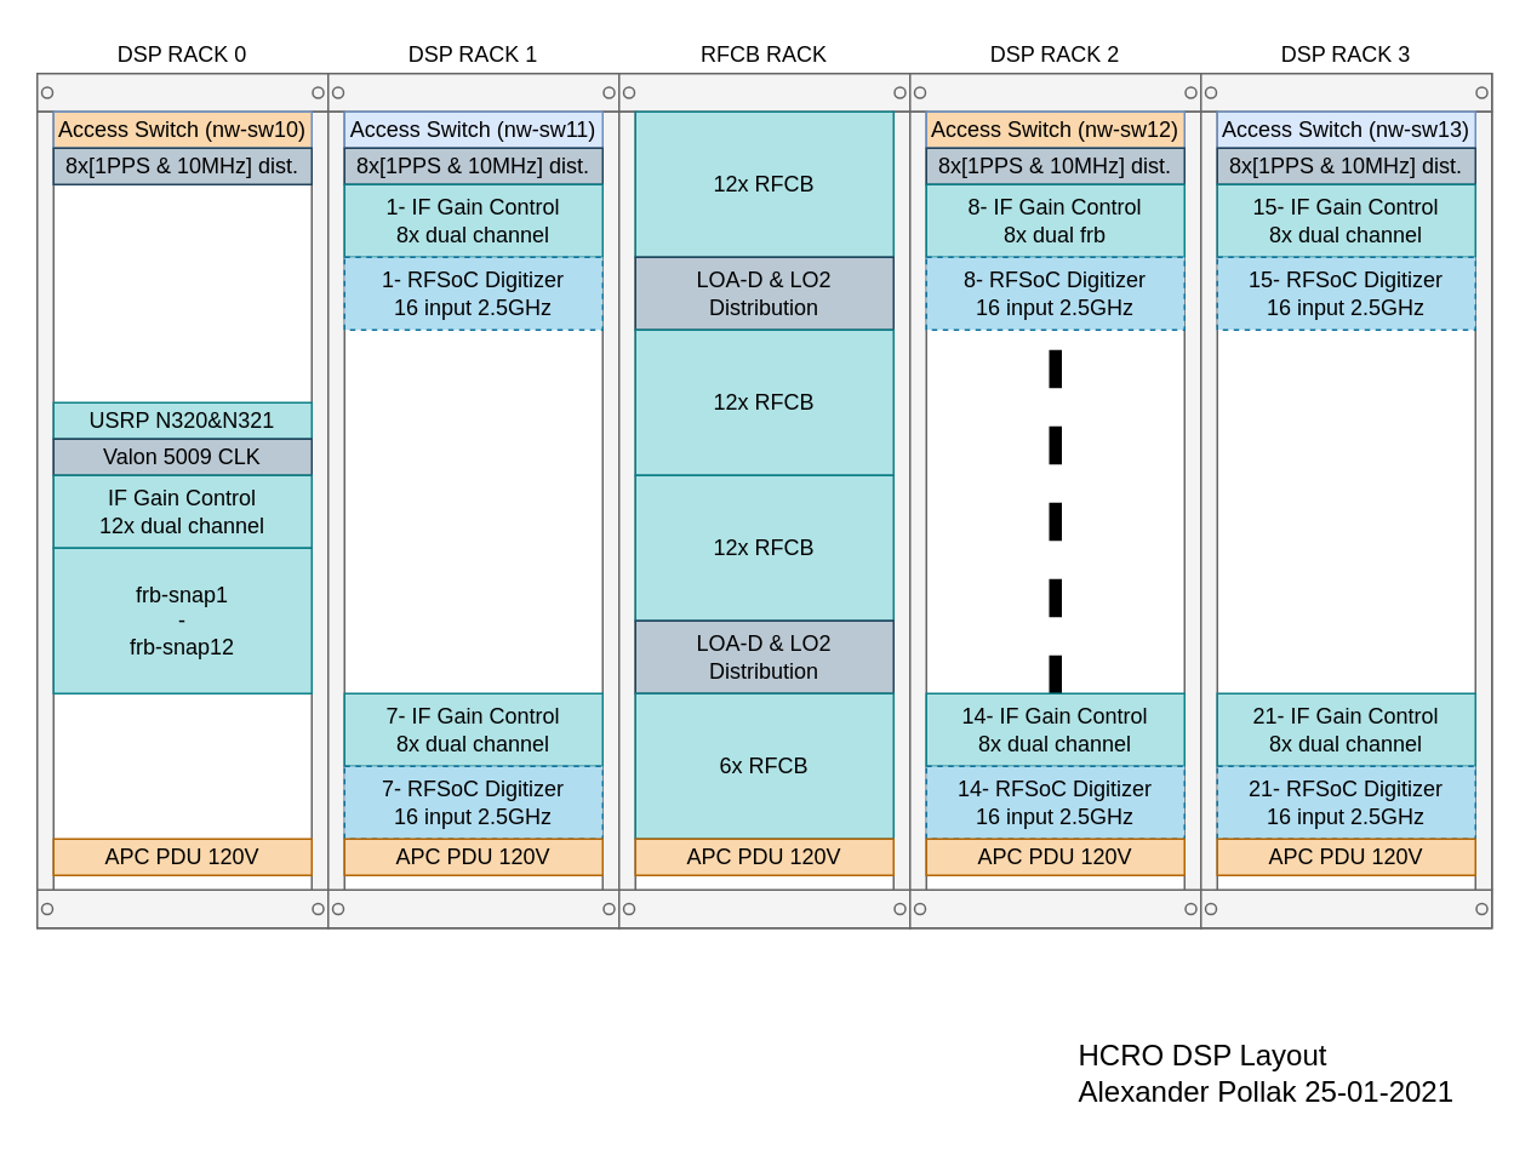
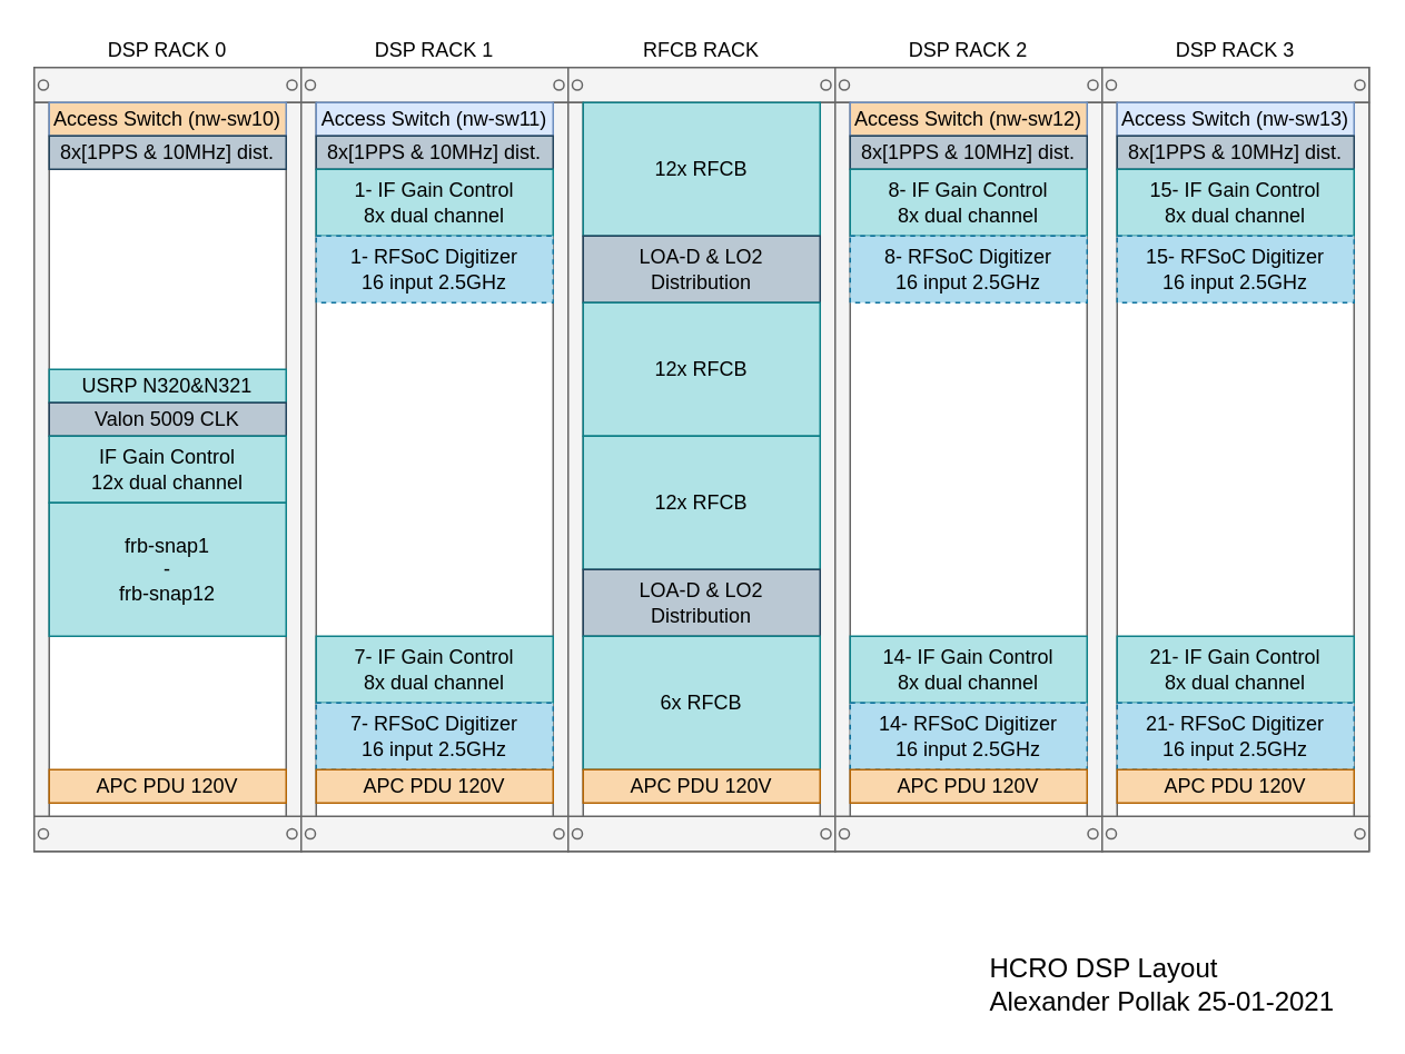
  <mxCell id="0" />
  <mxCell id="1" parent="0" />
  <mxCell id="2" value="" style="strokeColor=#666666;html=1;verticalLabelPosition=bottom;labelBackgroundColor=#ffffff;verticalAlign=top;outlineConnect=0;shadow=0;dashed=0;shape=mxgraph.rackGeneral.container;fillColor2=#f4f4f4;container=1;collapsible=0;childLayout=rack;allowGaps=1;marginLeft=9;marginRight=9;marginTop=21;marginBottom=22;textColor=#666666;numDisp=off;align=left;" parent="1" vertex="1"><mxGeometry y="40" width="160" height="470" as="geometry" x="20" /></mxCell>
  <mxCell id="3" value="Access Switch (nw-sw10)" style="rounded=0;whiteSpace=wrap;html=1;fillColor=#fad7ac;strokeColor=#6c8ebf;" vertex="1" parent="2"><mxGeometry x="9" y="21" width="142" height="20" as="geometry" /></mxCell>
  <mxCell id="4" value="8x[1PPS &amp;amp; 10MHz] dist." style="rounded=0;whiteSpace=wrap;html=1;fillColor=#bac8d3;strokeColor=#23445d;" vertex="1" parent="2"><mxGeometry x="9" y="41" width="142" height="20" as="geometry" /></mxCell>
  <mxCell id="5" value="USRP N320&amp;amp;N321" style="rounded=0;whiteSpace=wrap;html=1;fillColor=#b0e3e6;strokeColor=#0e8088;" vertex="1" parent="2"><mxGeometry x="9" y="181" width="142" height="20" as="geometry" /></mxCell>
  <mxCell id="6" value="Valon 5009 CLK" style="rounded=0;whiteSpace=wrap;html=1;fillColor=#bac8d3;strokeColor=#23445d;" vertex="1" parent="2"><mxGeometry x="9" y="201" width="142" height="20" as="geometry" /></mxCell>
  <mxCell id="7" value="IF Gain&amp;nbsp;Control&lt;br&gt;12x dual channel" style="rounded=0;whiteSpace=wrap;html=1;fillColor=#b0e3e6;strokeColor=#0e8088;" vertex="1" parent="2"><mxGeometry x="9" y="221" width="142" height="40" as="geometry" /></mxCell>
  <mxCell id="8" value="frb-snap1&lt;br&gt;-&lt;br&gt;frb-snap12" style="rounded=0;whiteSpace=wrap;html=1;fillColor=#b0e3e6;strokeColor=#0e8088;" vertex="1" parent="2"><mxGeometry x="9" y="261" width="142" height="80" as="geometry" /></mxCell>
  <mxCell id="9" value="APC PDU 120V" style="rounded=0;whiteSpace=wrap;html=1;fillColor=#fad7ac;strokeColor=#b46504;" vertex="1" parent="2"><mxGeometry x="9" y="421" width="142" height="20" as="geometry" /></mxCell>
  <mxCell id="10" value="" style="strokeColor=#666666;html=1;verticalLabelPosition=bottom;labelBackgroundColor=#ffffff;verticalAlign=top;outlineConnect=0;shadow=0;dashed=0;shape=mxgraph.rackGeneral.container;fillColor2=#f4f4f4;container=1;collapsible=0;childLayout=rack;allowGaps=1;marginLeft=9;marginRight=9;marginTop=21;marginBottom=22;textColor=#666666;numDisp=off;align=left;" parent="1" vertex="1"><mxGeometry x="180" y="40" width="160" height="470" as="geometry" /></mxCell>
  <mxCell id="11" value="Access Switch (nw-sw11)" style="rounded=0;whiteSpace=wrap;html=1;fillColor=#dae8fc;strokeColor=#6c8ebf;" vertex="1" parent="10"><mxGeometry x="9" y="21" width="142" height="20" as="geometry" /></mxCell>
  <mxCell id="12" value="8x[1PPS &amp;amp; 10MHz] dist." style="rounded=0;whiteSpace=wrap;html=1;fillColor=#bac8d3;strokeColor=#23445d;" vertex="1" parent="10"><mxGeometry x="9" y="41" width="142" height="20" as="geometry" /></mxCell>
  <mxCell id="13" value="1- IF Gain&amp;nbsp;Control&lt;br&gt;8x dual channel" style="rounded=0;whiteSpace=wrap;html=1;fillColor=#b0e3e6;strokeColor=#0e8088;" vertex="1" parent="10"><mxGeometry x="9" y="61" width="142" height="40" as="geometry" /></mxCell>
  <mxCell id="14" value="1- RFSoC Digitizer&lt;br&gt;16 input 2.5GHz" style="rounded=0;whiteSpace=wrap;html=1;strokeColor=#10739e;dashed=1;fillColor=#b1ddf0;" parent="10" vertex="1"><mxGeometry x="9" y="101" width="142" height="40" as="geometry" /></mxCell>
  <mxCell id="15" value="7- IF Gain&amp;nbsp;Control&lt;br&gt;8x dual channel" style="rounded=0;whiteSpace=wrap;html=1;fillColor=#b0e3e6;strokeColor=#0e8088;" vertex="1" parent="10"><mxGeometry x="9" y="341" width="142" height="40" as="geometry" /></mxCell>
  <mxCell id="16" value="7- RFSoC Digitizer&lt;br&gt;16 input 2.5GHz" style="rounded=0;whiteSpace=wrap;html=1;strokeColor=#10739e;dashed=1;fillColor=#b1ddf0;" vertex="1" parent="10"><mxGeometry x="9" y="381" width="142" height="40" as="geometry" /></mxCell>
  <mxCell id="17" value="APC PDU 120V" style="rounded=0;whiteSpace=wrap;html=1;fillColor=#fad7ac;strokeColor=#b46504;" vertex="1" parent="10"><mxGeometry x="9" y="421" width="142" height="20" as="geometry" /></mxCell>
  <mxCell id="18" value="" style="strokeColor=#666666;html=1;verticalLabelPosition=bottom;labelBackgroundColor=#ffffff;verticalAlign=top;outlineConnect=0;shadow=0;dashed=0;shape=mxgraph.rackGeneral.container;fillColor2=#f4f4f4;container=1;collapsible=0;childLayout=rack;allowGaps=1;marginLeft=9;marginRight=9;marginTop=21;marginBottom=22;textColor=#666666;numDisp=off;align=left;" parent="1" vertex="1"><mxGeometry x="340" y="40" width="160" height="470" as="geometry" /></mxCell>
  <mxCell id="19" value="12x RFCB" style="rounded=0;whiteSpace=wrap;html=1;fillColor=#b0e3e6;strokeColor=#0e8088;" parent="18" vertex="1"><mxGeometry x="9" y="21" width="142" height="80" as="geometry" /></mxCell>
  <mxCell id="20" value="LOA-D &amp;amp; LO2&lt;br&gt;Distribution" style="rounded=0;whiteSpace=wrap;html=1;fillColor=#bac8d3;strokeColor=#23445d;" parent="18" vertex="1"><mxGeometry x="9" y="101" width="142" height="40" as="geometry" /></mxCell>
  <mxCell id="21" value="12x RFCB" style="rounded=0;whiteSpace=wrap;html=1;fillColor=#b0e3e6;strokeColor=#0e8088;" parent="18" vertex="1"><mxGeometry x="9" y="141" width="142" height="80" as="geometry" /></mxCell>
  <mxCell id="22" value="12x RFCB" style="rounded=0;whiteSpace=wrap;html=1;fillColor=#b0e3e6;strokeColor=#0e8088;" parent="18" vertex="1"><mxGeometry x="9" y="221" width="142" height="80" as="geometry" /></mxCell>
  <mxCell id="23" value="LOA-D &amp;amp; LO2&lt;br&gt;Distribution" style="rounded=0;whiteSpace=wrap;html=1;fillColor=#bac8d3;strokeColor=#23445d;" parent="18" vertex="1"><mxGeometry x="9" y="301" width="142" height="40" as="geometry" /></mxCell>
  <mxCell id="24" value="6x RFCB" style="rounded=0;whiteSpace=wrap;html=1;fillColor=#b0e3e6;strokeColor=#0e8088;" parent="18" vertex="1"><mxGeometry x="9" y="341" width="142" height="80" as="geometry" /></mxCell>
  <mxCell id="25" value="APC PDU 120V" style="rounded=0;whiteSpace=wrap;html=1;fillColor=#fad7ac;strokeColor=#b46504;" vertex="1" parent="18"><mxGeometry x="9" y="421" width="142" height="20" as="geometry" /></mxCell>
  <mxCell id="26" value="DSP RACK 0" style="text;html=1;strokeColor=none;fillColor=none;align=center;verticalAlign=middle;whiteSpace=wrap;rounded=0;" parent="1" vertex="1"><mxGeometry x="29" width="142" height="20" as="geometry" y="20" /></mxCell>
  <mxCell id="27" value="DSP RACK 1" style="text;html=1;strokeColor=none;fillColor=none;align=center;verticalAlign=middle;whiteSpace=wrap;rounded=0;" parent="1" vertex="1"><mxGeometry x="189" width="142" height="20" as="geometry" y="20" /></mxCell>
  <mxCell id="28" value="RFCB RACK" style="text;html=1;strokeColor=none;fillColor=none;align=center;verticalAlign=middle;whiteSpace=wrap;rounded=0;" parent="1" vertex="1"><mxGeometry x="349" width="142" height="20" as="geometry" y="20" /></mxCell>
  <mxCell id="29" value="DSP RACK 2" style="text;html=1;strokeColor=none;fillColor=none;align=center;verticalAlign=middle;whiteSpace=wrap;rounded=0;" parent="1" vertex="1"><mxGeometry x="509" width="142" height="20" as="geometry" y="20" /></mxCell>
  <mxCell id="30" value="DSP RACK 3" style="text;html=1;strokeColor=none;fillColor=none;align=center;verticalAlign=middle;whiteSpace=wrap;rounded=0;" parent="1" vertex="1"><mxGeometry x="669" width="142" height="20" as="geometry" y="20" /></mxCell>
  <mxCell id="31" value="HCRO DSP Layout&lt;br&gt;Alexander Pollak 25-01-2021" style="text;html=1;align=left;verticalAlign=middle;resizable=0;points=[];autosize=1;fontSize=16;" parent="1" vertex="1"><mxGeometry x="591" y="570" width="220" height="40" as="geometry" /></mxCell>
  <mxCell id="32" value="" style="strokeColor=#666666;html=1;verticalLabelPosition=bottom;labelBackgroundColor=#ffffff;verticalAlign=top;outlineConnect=0;shadow=0;dashed=0;shape=mxgraph.rackGeneral.container;fillColor2=#f4f4f4;container=1;collapsible=0;childLayout=rack;allowGaps=1;marginLeft=9;marginRight=9;marginTop=21;marginBottom=22;textColor=#666666;numDisp=off;align=left;" vertex="1" parent="1"><mxGeometry x="500" y="40" width="160" height="470" as="geometry" /></mxCell>
  <mxCell id="33" value="Access Switch (nw-sw12)" style="rounded=0;whiteSpace=wrap;html=1;fillColor=#fad7ac;strokeColor=#6c8ebf;" vertex="1" parent="32"><mxGeometry x="9" y="21" width="142" height="20" as="geometry" /></mxCell>
  <mxCell id="34" value="8x[1PPS &amp;amp; 10MHz] dist." style="rounded=0;whiteSpace=wrap;html=1;fillColor=#bac8d3;strokeColor=#23445d;" vertex="1" parent="32"><mxGeometry x="9" y="41" width="142" height="20" as="geometry" /></mxCell>
- <mxCell id="35" value="8- IF Gain&amp;nbsp;Control&lt;br&gt;8x dual frb" style="rounded=0;whiteSpace=wrap;html=1;fillColor=#b0e3e6;strokeColor=#0e8088;" vertex="1" parent="32"><mxGeometry x="9" y="61" width="142" height="40" as="geometry" /></mxCell>
+ <mxCell id="35" value="8- IF Gain&amp;nbsp;Control&lt;br&gt;8x dual channel" style="rounded=0;whiteSpace=wrap;html=1;fillColor=#b0e3e6;strokeColor=#0e8088;" vertex="1" parent="32"><mxGeometry x="9" y="61" width="142" height="40" as="geometry" /></mxCell>
  <mxCell id="36" value="8- RFSoC Digitizer&lt;br&gt;16 input 2.5GHz" style="rounded=0;whiteSpace=wrap;html=1;strokeColor=#10739e;dashed=1;fillColor=#b1ddf0;" vertex="1" parent="32"><mxGeometry x="9" y="101" width="142" height="40" as="geometry" /></mxCell>
- <mxCell id="37" value="" style="endArrow=none;dashed=1;html=1;entryX=0.5;entryY=1;entryDx=0;entryDy=0;exitX=0.5;exitY=0;exitDx=0;exitDy=0;strokeWidth=7;" edge="1" parent="32" source="38" target="36"><mxGeometry width="50" height="50" relative="1" as="geometry"><mxPoint x="50" y="240" as="sourcePoint" /><mxPoint x="100" y="190" as="targetPoint" /></mxGeometry></mxCell>
  <mxCell id="38" value="14- IF Gain&amp;nbsp;Control&lt;br&gt;8x dual channel" style="rounded=0;whiteSpace=wrap;html=1;fillColor=#b0e3e6;strokeColor=#0e8088;" vertex="1" parent="32"><mxGeometry x="9" y="341" width="142" height="40" as="geometry" /></mxCell>
  <mxCell id="39" value="14- RFSoC Digitizer&lt;br&gt;16 input 2.5GHz" style="rounded=0;whiteSpace=wrap;html=1;strokeColor=#10739e;dashed=1;fillColor=#b1ddf0;" vertex="1" parent="32"><mxGeometry x="9" y="381" width="142" height="40" as="geometry" /></mxCell>
  <mxCell id="40" value="APC PDU 120V" style="rounded=0;whiteSpace=wrap;html=1;fillColor=#fad7ac;strokeColor=#b46504;" vertex="1" parent="32"><mxGeometry x="9" y="421" width="142" height="20" as="geometry" /></mxCell>
  <mxCell id="41" value="" style="strokeColor=#666666;html=1;verticalLabelPosition=bottom;labelBackgroundColor=#ffffff;verticalAlign=top;outlineConnect=0;shadow=0;dashed=0;shape=mxgraph.rackGeneral.container;fillColor2=#f4f4f4;container=1;collapsible=0;childLayout=rack;allowGaps=1;marginLeft=9;marginRight=9;marginTop=21;marginBottom=22;textColor=#666666;numDisp=off;align=left;" vertex="1" parent="1"><mxGeometry x="660" y="40" width="160" height="470" as="geometry" /></mxCell>
  <mxCell id="42" value="Access Switch (nw-sw13)" style="rounded=0;whiteSpace=wrap;html=1;fillColor=#dae8fc;strokeColor=#6c8ebf;" vertex="1" parent="41"><mxGeometry x="9" y="21" width="142" height="20" as="geometry" /></mxCell>
  <mxCell id="43" value="8x[1PPS &amp;amp; 10MHz] dist." style="rounded=0;whiteSpace=wrap;html=1;fillColor=#bac8d3;strokeColor=#23445d;" vertex="1" parent="41"><mxGeometry x="9" y="41" width="142" height="20" as="geometry" /></mxCell>
  <mxCell id="44" value="15- IF Gain&amp;nbsp;Control&lt;br&gt;8x dual channel" style="rounded=0;whiteSpace=wrap;html=1;fillColor=#b0e3e6;strokeColor=#0e8088;" vertex="1" parent="41"><mxGeometry x="9" y="61" width="142" height="40" as="geometry" /></mxCell>
  <mxCell id="45" value="15- RFSoC Digitizer&lt;br&gt;16 input 2.5GHz" style="rounded=0;whiteSpace=wrap;html=1;strokeColor=#10739e;dashed=1;fillColor=#b1ddf0;" vertex="1" parent="41"><mxGeometry x="9" y="101" width="142" height="40" as="geometry" /></mxCell>
  <mxCell id="46" value="21- IF Gain&amp;nbsp;Control&lt;br&gt;8x dual channel" style="rounded=0;whiteSpace=wrap;html=1;fillColor=#b0e3e6;strokeColor=#0e8088;" vertex="1" parent="41"><mxGeometry x="9" y="341" width="142" height="40" as="geometry" /></mxCell>
  <mxCell id="47" value="21- RFSoC Digitizer&lt;br&gt;16 input 2.5GHz" style="rounded=0;whiteSpace=wrap;html=1;strokeColor=#10739e;dashed=1;fillColor=#b1ddf0;" vertex="1" parent="41"><mxGeometry x="9" y="381" width="142" height="40" as="geometry" /></mxCell>
  <mxCell id="48" value="APC PDU 120V" style="rounded=0;whiteSpace=wrap;html=1;fillColor=#fad7ac;strokeColor=#b46504;" vertex="1" parent="41"><mxGeometry x="9" y="421" width="142" height="20" as="geometry" /></mxCell>
